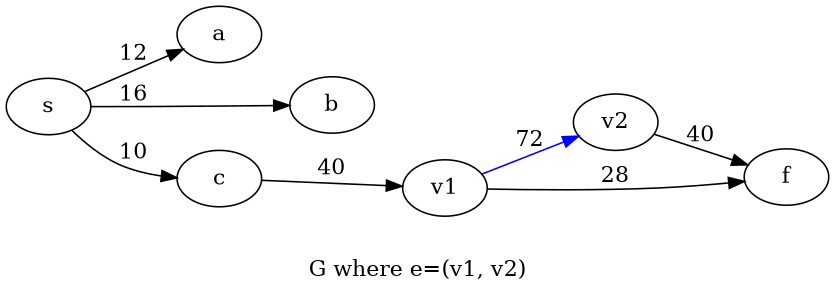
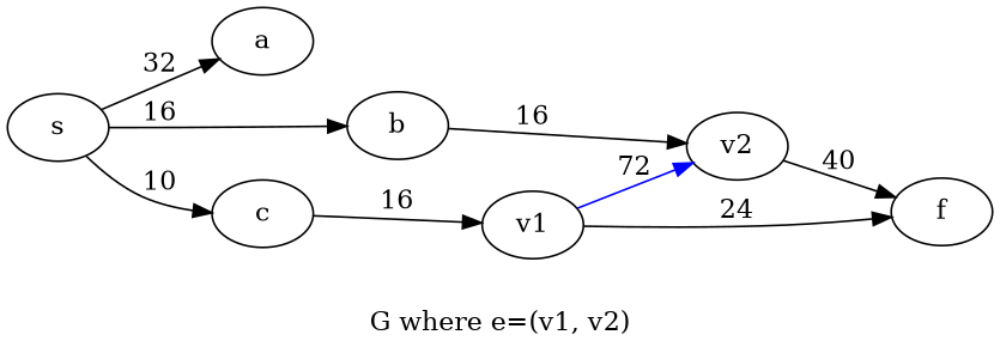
  digraph {
    label="G where e=(v1, v2)"
    rankdir=LR
    s
    a
    b
    c
    v2
    v1
    f
-   s -> a [label=12]
+   s -> a [label=32]
    s -> b [label=16]
    s -> c [label=10]
-   c -> v1 [label=40]
+   b -> v2 [label=16]
+   c -> v1 [label=16]
    v2 -> f [label=40]
    v1 -> v2 [color=blue label=72]
-   v1 -> f [label=28]
+   v1 -> f [label=24]
  }
